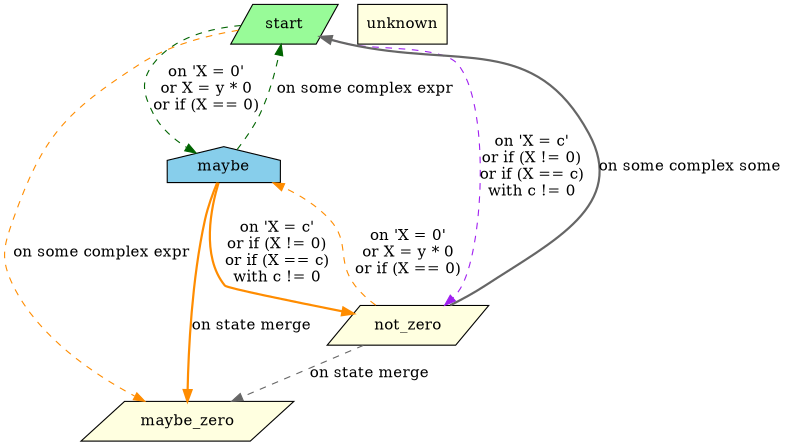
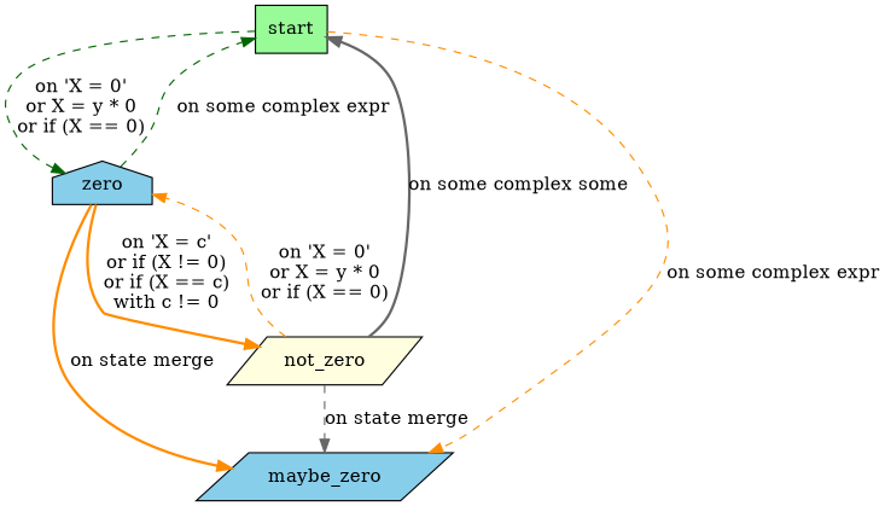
  digraph {
    node [fillcolor=skyblue shape=box style=filled]
    edge [color=darkorange style=dashed]
-   start [fillcolor=palegreen shape=parallelogram]
-   zero [shape=house label=maybe]
+   start [fillcolor=palegreen]
+   zero [shape=house]
    not_zero [fillcolor=lightyellow shape=parallelogram]
-   maybe_zero [fillcolor=lightyellow shape=parallelogram]
-   unknown [fillcolor=lightyellow]
+   maybe_zero [shape=parallelogram]
    start -> zero [color=darkgreen label="on 'X = 0'\nor X = y * 0\nor if (X == 0)"]
-   start -> not_zero [color=purple label="on 'X = c'\nor if (X != 0)\nor if (X == c)\nwith c != 0"]
    start -> maybe_zero [label="on some complex expr"]
    zero -> start [color=darkgreen label="on some complex expr"]
    zero -> not_zero [label="on 'X = c'\nor if (X != 0)\nor if (X == c)\nwith c != 0" style=bold]
    zero -> maybe_zero [label="on state merge" style=bold]
    not_zero -> start [color=gray40 label="on some complex some" style=bold]
    not_zero -> zero [label="on 'X = 0'\nor X = y * 0\nor if (X == 0)"]
    not_zero -> maybe_zero [color=gray40 label="on state merge"]
  }
